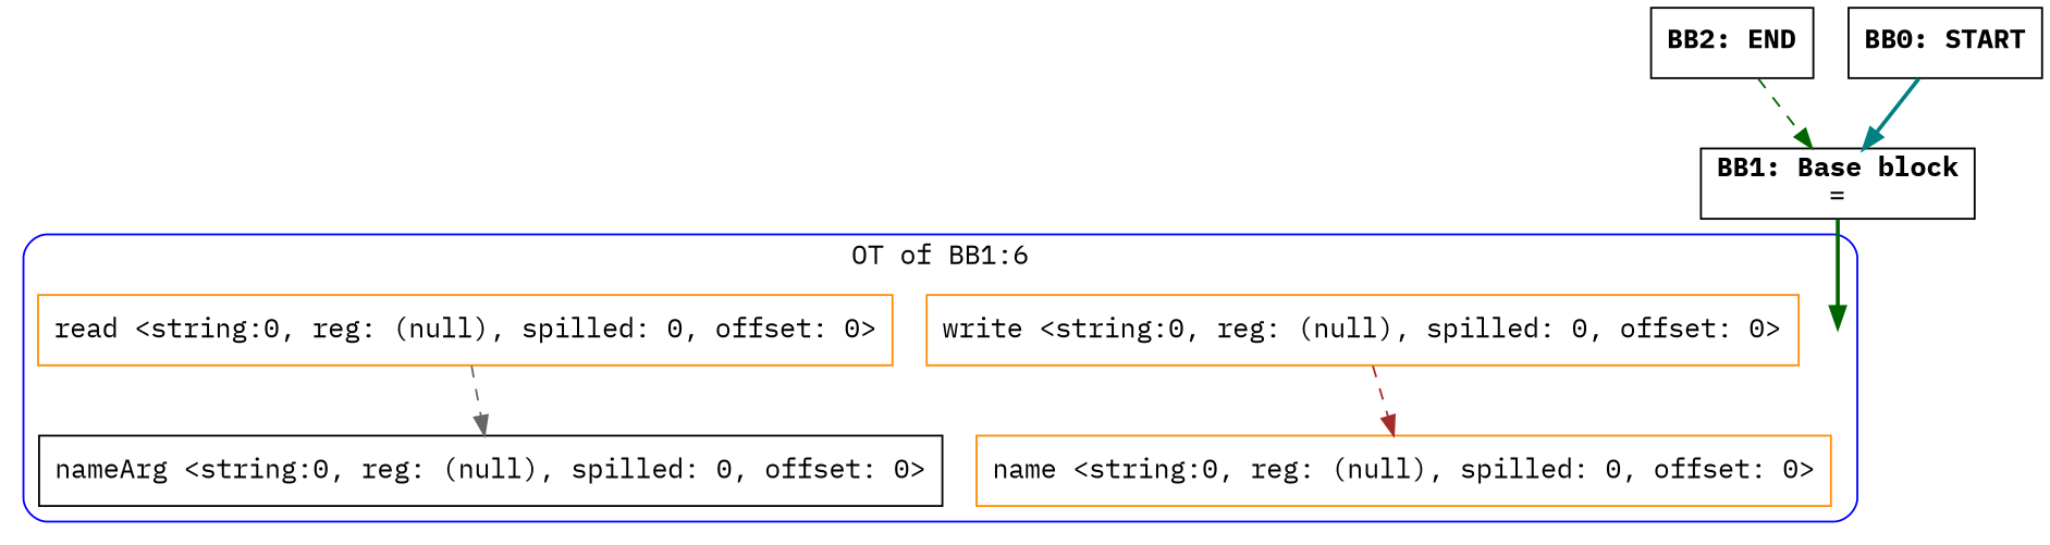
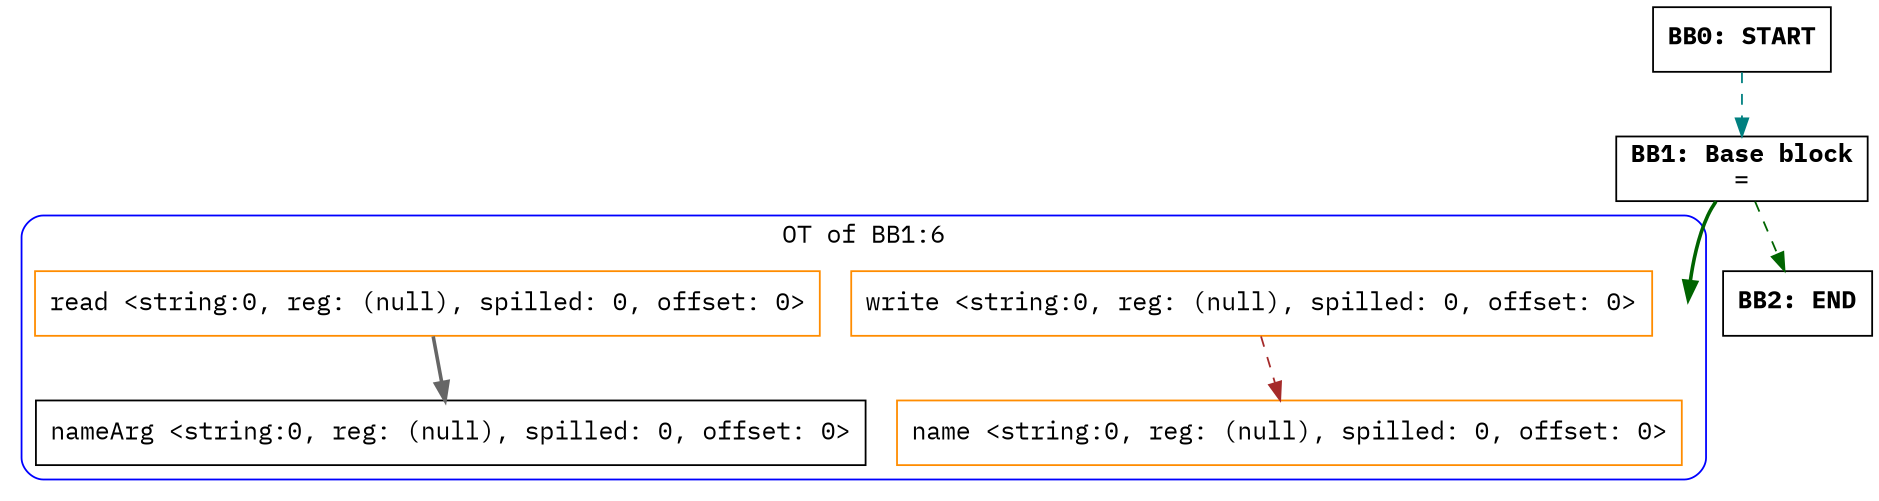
  digraph {
    compound=true
    fontname="IBM Plex Mono"
    splines=true
    node [fontname="IBM Plex Mono" shape=rectangle]
    edge [color=darkgreen fontname="IBM Plex Mono" style=dashed]
    entry0 [shape=point style=invis]
    n2 [color=darkorange label="write <string:0, reg: (null), spilled: 0, offset: 0>"]
    n3 [color=darkorange label="name <string:0, reg: (null), spilled: 0, offset: 0>"]
    n4 [color=darkorange label="read <string:0, reg: (null), spilled: 0, offset: 0>"]
    n5 [color=black label="nameArg <string:0, reg: (null), spilled: 0, offset: 0>"]
    n6 [label=<<B>BB2: END</B><BR ALIGN="CENTER"/>>]
    n7 [label=<<B>BB1: Base block</B><BR ALIGN="CENTER"/>=<BR ALIGN="CENTER"/>>]
    n8 [label=<<B>BB0: START</B><BR ALIGN="CENTER"/>>]
    subgraph cluster_1 {
      color=blue
      label="OT of BB1:6"
      style=rounded
      entry0
      n2
      n3
      n4
      n5
    }
    n2 -> n3 [color=brown]
-   n4 -> n5 [color=gray40]
+   n4 -> n5 [color=gray40 style=bold]
    n7 -> entry0 [style=bold]
-   n6 -> n7
-   n8 -> n7 [color=teal style=bold]
+   n7 -> n6
+   n8 -> n7 [color=teal]
  }
